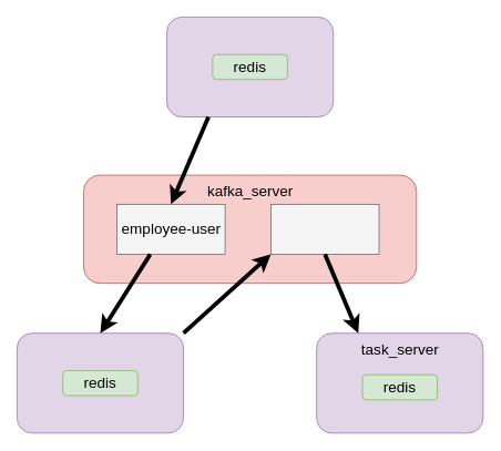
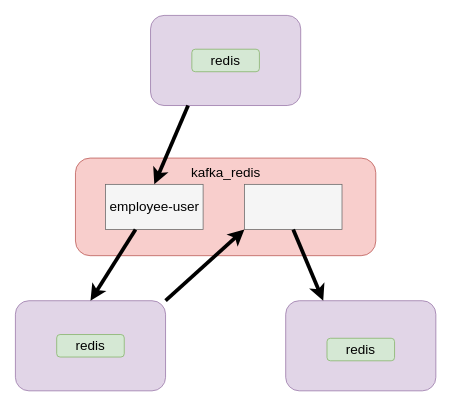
  <mxCell id="0" />
  <mxCell id="1" parent="0" />
  <mxCell id="2" value="" style="rounded=1;whiteSpace=wrap;html=1;fillColor=#e1d5e7;strokeColor=#9673a6;" vertex="1" parent="1"><mxGeometry x="200" y="20" width="200" height="120" as="geometry" /></mxCell>
  <mxCell id="3" value="redis" style="rounded=1;whiteSpace=wrap;html=1;fontSize=18;fillColor=#d5e8d4;strokeColor=#82b366;" vertex="1" parent="1"><mxGeometry x="255" y="65" width="90" height="30" as="geometry" /></mxCell>
  <mxCell id="4" value="" style="rounded=1;whiteSpace=wrap;html=1;fillColor=#e1d5e7;strokeColor=#9673a6;" vertex="1" parent="1"><mxGeometry x="20" y="400" width="200" height="120" as="geometry" /></mxCell>
  <mxCell id="5" value="redis" style="rounded=1;whiteSpace=wrap;html=1;fontSize=18;fillColor=#d5e8d4;strokeColor=#82b366;" vertex="1" parent="1"><mxGeometry x="75" y="445" width="90" height="30" as="geometry" /></mxCell>
  <mxCell id="6" value="" style="rounded=1;whiteSpace=wrap;html=1;fillColor=#e1d5e7;strokeColor=#9673a6;" vertex="1" parent="1"><mxGeometry x="380" y="400" width="200" height="120" as="geometry" /></mxCell>
- <mxCell id="7" value="&lt;font style=&quot;font-size: 18px&quot;&gt;task_server&lt;/font&gt;" style="text;html=1;align=center;verticalAlign=middle;resizable=0;points=[];autosize=1;strokeColor=none;fillColor=none;" vertex="1" parent="1"><mxGeometry x="425" y="410" width="110" height="20" as="geometry" /></mxCell>
  <mxCell id="8" value="redis" style="rounded=1;whiteSpace=wrap;html=1;fontSize=18;fillColor=#d5e8d4;strokeColor=#82b366;" vertex="1" parent="1"><mxGeometry x="435" y="450" width="90" height="30" as="geometry" /></mxCell>
  <mxCell id="9" value="" style="rounded=1;whiteSpace=wrap;html=1;fontSize=18;fillColor=#f8cecc;strokeColor=#b85450;" vertex="1" parent="1"><mxGeometry x="100" y="210" width="400" height="130" as="geometry" /></mxCell>
- <mxCell id="10" value="kafka_server" style="text;html=1;align=center;verticalAlign=middle;resizable=0;points=[];autosize=1;strokeColor=none;fillColor=none;fontSize=18;" vertex="1" parent="1"><mxGeometry x="240" y="215" width="120" height="30" as="geometry" /></mxCell>
+ <mxCell id="10" value="kafka_redis" style="text;html=1;align=center;verticalAlign=middle;resizable=0;points=[];autosize=1;strokeColor=none;fillColor=none;fontSize=18;" vertex="1" parent="1"><mxGeometry x="240" y="215" width="120" height="30" as="geometry" /></mxCell>
  <mxCell id="11" value="" style="rounded=0;whiteSpace=wrap;html=1;fontSize=18;fillColor=#f5f5f5;fontColor=#333333;strokeColor=#666666;" vertex="1" parent="1"><mxGeometry x="140" y="245" width="130" height="60" as="geometry" /></mxCell>
  <mxCell id="12" value="employee-user" style="text;html=1;align=center;verticalAlign=middle;resizable=0;points=[];autosize=1;strokeColor=none;fillColor=none;fontSize=18;" vertex="1" parent="1"><mxGeometry x="140" y="260" width="130" height="30" as="geometry" /></mxCell>
  <mxCell id="13" value="" style="rounded=0;whiteSpace=wrap;html=1;fontSize=18;fillColor=#f5f5f5;fontColor=#333333;strokeColor=#666666;" vertex="1" parent="1"><mxGeometry x="325" y="245" width="130" height="60" as="geometry" /></mxCell>
  <mxCell id="14" value="" style="endArrow=classic;html=1;rounded=0;fontSize=18;strokeWidth=5;exitX=0.25;exitY=1;exitDx=0;exitDy=0;entryX=0.5;entryY=0;entryDx=0;entryDy=0;" edge="1" parent="1" source="2" target="11"><mxGeometry width="50" height="50" relative="1" as="geometry"><mxPoint x="250" y="590" as="sourcePoint" /><mxPoint x="300" y="540" as="targetPoint" /></mxGeometry></mxCell>
  <mxCell id="15" value="" style="endArrow=classic;html=1;rounded=0;fontSize=18;strokeWidth=5;exitX=0.308;exitY=1;exitDx=0;exitDy=0;entryX=0.5;entryY=0;entryDx=0;entryDy=0;exitPerimeter=0;" edge="1" parent="1" source="11" target="4"><mxGeometry width="50" height="50" relative="1" as="geometry"><mxPoint x="270" y="160" as="sourcePoint" /><mxPoint x="225" y="265" as="targetPoint" /></mxGeometry></mxCell>
  <mxCell id="16" value="" style="endArrow=classic;html=1;rounded=0;fontSize=18;strokeWidth=5;exitX=1;exitY=0;exitDx=0;exitDy=0;entryX=0;entryY=1;entryDx=0;entryDy=0;" edge="1" parent="1" source="4" target="13"><mxGeometry width="50" height="50" relative="1" as="geometry"><mxPoint x="280" y="170" as="sourcePoint" /><mxPoint x="235" y="275" as="targetPoint" /></mxGeometry></mxCell>
  <mxCell id="17" value="" style="endArrow=classic;html=1;rounded=0;fontSize=18;strokeWidth=5;exitX=0.5;exitY=1;exitDx=0;exitDy=0;entryX=0.25;entryY=0;entryDx=0;entryDy=0;" edge="1" parent="1" source="13" target="6"><mxGeometry width="50" height="50" relative="1" as="geometry"><mxPoint x="290" y="180" as="sourcePoint" /><mxPoint x="245" y="285" as="targetPoint" /></mxGeometry></mxCell>
